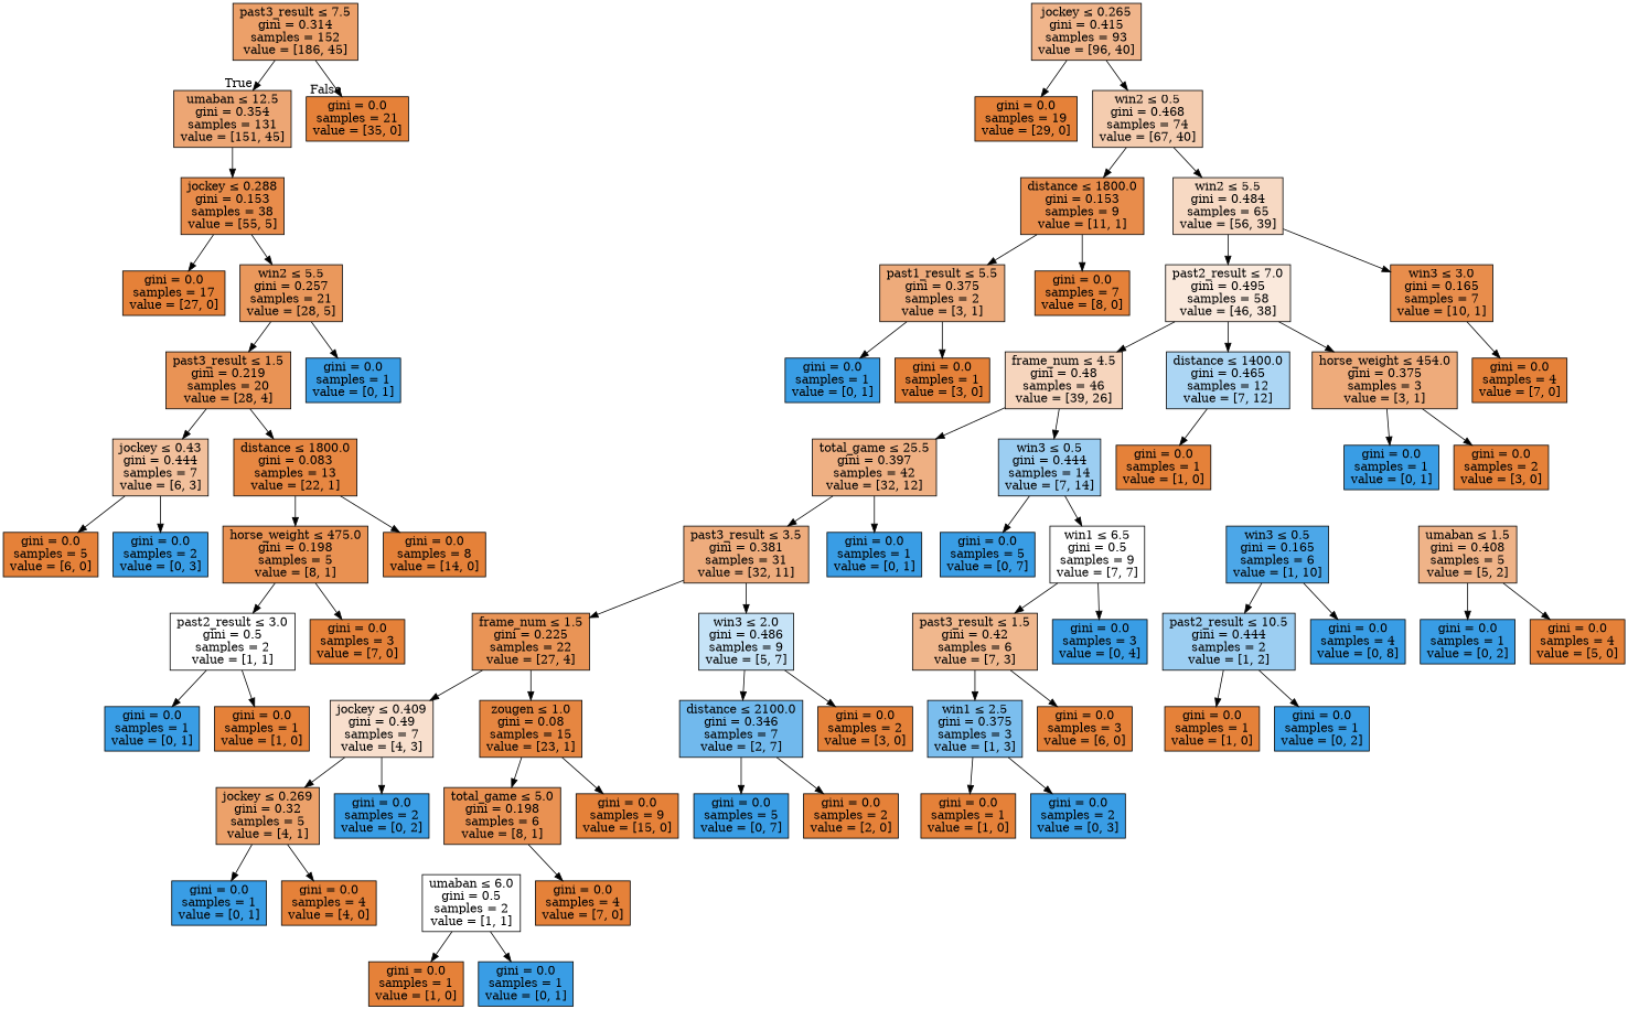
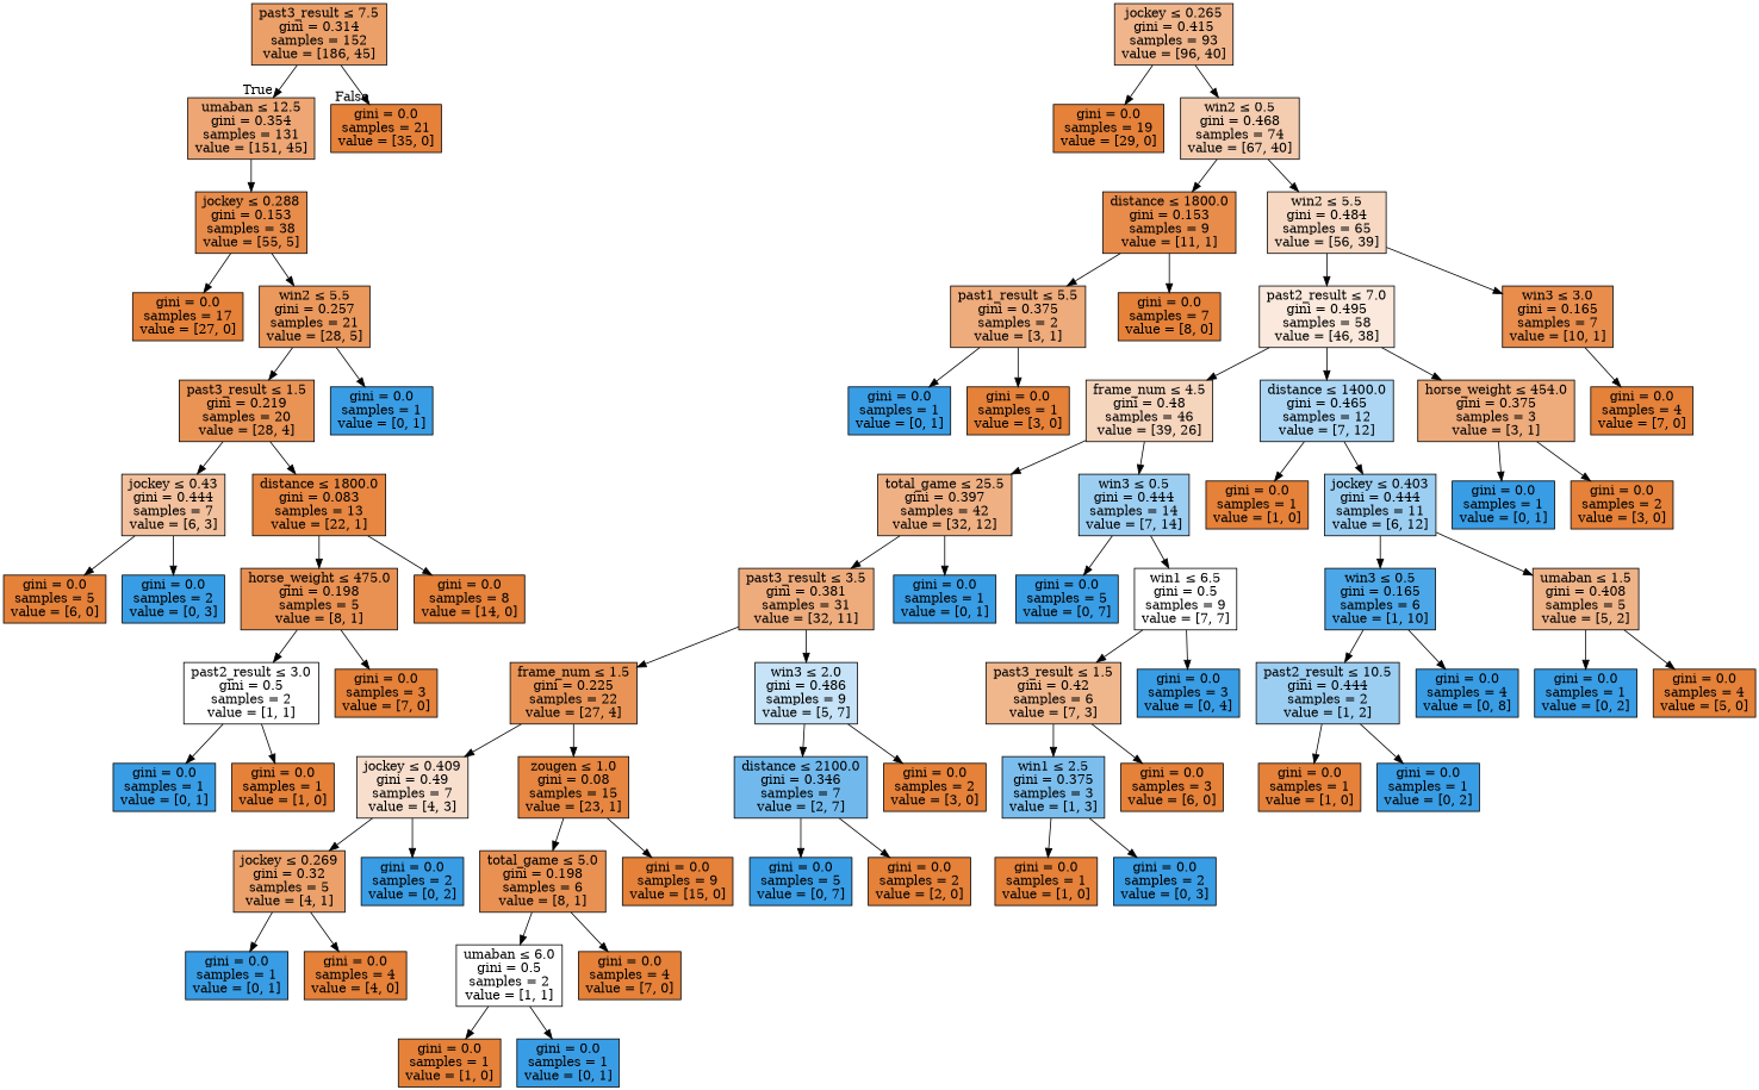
  digraph {
    node [color=black fillcolor="#e58139ff" shape=box style=filled]
    n1 [fillcolor="#e58139c1" label=<past3_result &le; 7.5<br/>gini = 0.314<br/>samples = 152<br/>value = [186, 45]>]
    n2 [fillcolor="#e58139b3" label=<umaban &le; 12.5<br/>gini = 0.354<br/>samples = 131<br/>value = [151, 45]>]
    n3 [label=<gini = 0.0<br/>samples = 21<br/>value = [35, 0]>]
    n4 [fillcolor="#e58139e8" label=<jockey &le; 0.288<br/>gini = 0.153<br/>samples = 38<br/>value = [55, 5]>]
    n5 [fillcolor="#e5813995" label=<jockey &le; 0.265<br/>gini = 0.415<br/>samples = 93<br/>value = [96, 40]>]
    n6 [label=<gini = 0.0<br/>samples = 19<br/>value = [29, 0]>]
    n7 [fillcolor="#e5813967" label=<win2 &le; 0.5<br/>gini = 0.468<br/>samples = 74<br/>value = [67, 40]>]
    n8 [label=<gini = 0.0<br/>samples = 17<br/>value = [27, 0]>]
    n9 [fillcolor="#e58139d1" label=<win2 &le; 5.5<br/>gini = 0.257<br/>samples = 21<br/>value = [28, 5]>]
    n10 [fillcolor="#e58139e8" label=<distance &le; 1800.0<br/>gini = 0.153<br/>samples = 9<br/>value = [11, 1]>]
    n11 [fillcolor="#e581394d" label=<win2 &le; 5.5<br/>gini = 0.484<br/>samples = 65<br/>value = [56, 39]>]
    n12 [fillcolor="#e58139aa" label=<past1_result &le; 5.5<br/>gini = 0.375<br/>samples = 2<br/>value = [3, 1]>]
    n13 [label=<gini = 0.0<br/>samples = 7<br/>value = [8, 0]>]
    n14 [fillcolor="#e581392c" label=<past2_result &le; 7.0<br/>gini = 0.495<br/>samples = 58<br/>value = [46, 38]>]
    n15 [fillcolor="#e58139e6" label=<win3 &le; 3.0<br/>gini = 0.165<br/>samples = 7<br/>value = [10, 1]>]
    n16 [fillcolor="#399de5ff" label=<gini = 0.0<br/>samples = 1<br/>value = [0, 1]>]
    n17 [label=<gini = 0.0<br/>samples = 1<br/>value = [3, 0]>]
    n18 [fillcolor="#e5813955" label=<frame_num &le; 4.5<br/>gini = 0.48<br/>samples = 46<br/>value = [39, 26]>]
    n19 [fillcolor="#399de56a" label=<distance &le; 1400.0<br/>gini = 0.465<br/>samples = 12<br/>value = [7, 12]>]
    n20 [fillcolor="#e58139aa" label=<horse_weight &le; 454.0<br/>gini = 0.375<br/>samples = 3<br/>value = [3, 1]>]
    n21 [label=<gini = 0.0<br/>samples = 4<br/>value = [7, 0]>]
    n22 [fillcolor="#e581399f" label=<total_game &le; 25.5<br/>gini = 0.397<br/>samples = 42<br/>value = [32, 12]>]
    n23 [fillcolor="#399de57f" label=<win3 &le; 0.5<br/>gini = 0.444<br/>samples = 14<br/>value = [7, 14]>]
    n24 [label=<gini = 0.0<br/>samples = 1<br/>value = [1, 0]>]
+   n25 [fillcolor="#399de57f" label=<jockey &le; 0.403<br/>gini = 0.444<br/>samples = 11<br/>value = [6, 12]>]
    n26 [fillcolor="#e58139a7" label=<past3_result &le; 3.5<br/>gini = 0.381<br/>samples = 31<br/>value = [32, 11]>]
    n27 [fillcolor="#399de5ff" label=<gini = 0.0<br/>samples = 1<br/>value = [0, 1]>]
    n28 [fillcolor="#399de5ff" label=<gini = 0.0<br/>samples = 5<br/>value = [0, 7]>]
    n29 [fillcolor="#e5813900" label=<win1 &le; 6.5<br/>gini = 0.5<br/>samples = 9<br/>value = [7, 7]>]
    n30 [fillcolor="#e58139d9" label=<frame_num &le; 1.5<br/>gini = 0.225<br/>samples = 22<br/>value = [27, 4]>]
    n31 [fillcolor="#399de549" label=<win3 &le; 2.0<br/>gini = 0.486<br/>samples = 9<br/>value = [5, 7]>]
    n32 [fillcolor="#e5813940" label=<jockey &le; 0.409<br/>gini = 0.49<br/>samples = 7<br/>value = [4, 3]>]
    n33 [fillcolor="#e58139f4" label=<zougen &le; 1.0<br/>gini = 0.08<br/>samples = 15<br/>value = [23, 1]>]
    n34 [fillcolor="#399de5b6" label=<distance &le; 2100.0<br/>gini = 0.346<br/>samples = 7<br/>value = [2, 7]>]
    n35 [label=<gini = 0.0<br/>samples = 2<br/>value = [3, 0]>]
    n36 [fillcolor="#e58139bf" label=<jockey &le; 0.269<br/>gini = 0.32<br/>samples = 5<br/>value = [4, 1]>]
    n37 [fillcolor="#399de5ff" label=<gini = 0.0<br/>samples = 2<br/>value = [0, 2]>]
    n38 [fillcolor="#e58139df" label=<total_game &le; 5.0<br/>gini = 0.198<br/>samples = 6<br/>value = [8, 1]>]
    n39 [label=<gini = 0.0<br/>samples = 9<br/>value = [15, 0]>]
    n40 [fillcolor="#399de5ff" label=<gini = 0.0<br/>samples = 1<br/>value = [0, 1]>]
    n41 [label=<gini = 0.0<br/>samples = 4<br/>value = [4, 0]>]
    n42 [fillcolor="#e5813900" label=<umaban &le; 6.0<br/>gini = 0.5<br/>samples = 2<br/>value = [1, 1]>]
    n43 [label=<gini = 0.0<br/>samples = 4<br/>value = [7, 0]>]
    n44 [label=<gini = 0.0<br/>samples = 1<br/>value = [1, 0]>]
    n45 [fillcolor="#399de5ff" label=<gini = 0.0<br/>samples = 1<br/>value = [0, 1]>]
    n46 [fillcolor="#399de5ff" label=<gini = 0.0<br/>samples = 5<br/>value = [0, 7]>]
    n47 [label=<gini = 0.0<br/>samples = 2<br/>value = [2, 0]>]
    n48 [fillcolor="#e5813992" label=<past3_result &le; 1.5<br/>gini = 0.42<br/>samples = 6<br/>value = [7, 3]>]
    n49 [fillcolor="#399de5ff" label=<gini = 0.0<br/>samples = 3<br/>value = [0, 4]>]
    n50 [fillcolor="#399de5aa" label=<win1 &le; 2.5<br/>gini = 0.375<br/>samples = 3<br/>value = [1, 3]>]
    n51 [label=<gini = 0.0<br/>samples = 3<br/>value = [6, 0]>]
    n52 [label=<gini = 0.0<br/>samples = 1<br/>value = [1, 0]>]
    n53 [fillcolor="#399de5ff" label=<gini = 0.0<br/>samples = 2<br/>value = [0, 3]>]
    n54 [fillcolor="#399de5e6" label=<win3 &le; 0.5<br/>gini = 0.165<br/>samples = 6<br/>value = [1, 10]>]
    n55 [fillcolor="#e5813999" label=<umaban &le; 1.5<br/>gini = 0.408<br/>samples = 5<br/>value = [5, 2]>]
    n56 [fillcolor="#399de57f" label=<past2_result &le; 10.5<br/>gini = 0.444<br/>samples = 2<br/>value = [1, 2]>]
    n57 [fillcolor="#399de5ff" label=<gini = 0.0<br/>samples = 4<br/>value = [0, 8]>]
    n58 [fillcolor="#399de5ff" label=<gini = 0.0<br/>samples = 1<br/>value = [0, 2]>]
    n59 [label=<gini = 0.0<br/>samples = 4<br/>value = [5, 0]>]
    n60 [label=<gini = 0.0<br/>samples = 1<br/>value = [1, 0]>]
    n61 [fillcolor="#399de5ff" label=<gini = 0.0<br/>samples = 1<br/>value = [0, 2]>]
    n62 [fillcolor="#399de5ff" label=<gini = 0.0<br/>samples = 1<br/>value = [0, 1]>]
    n63 [label=<gini = 0.0<br/>samples = 2<br/>value = [3, 0]>]
    n64 [fillcolor="#e58139db" label=<past3_result &le; 1.5<br/>gini = 0.219<br/>samples = 20<br/>value = [28, 4]>]
    n65 [fillcolor="#399de5ff" label=<gini = 0.0<br/>samples = 1<br/>value = [0, 1]>]
    n66 [fillcolor="#e581397f" label=<jockey &le; 0.43<br/>gini = 0.444<br/>samples = 7<br/>value = [6, 3]>]
    n67 [fillcolor="#e58139f3" label=<distance &le; 1800.0<br/>gini = 0.083<br/>samples = 13<br/>value = [22, 1]>]
    n68 [label=<gini = 0.0<br/>samples = 5<br/>value = [6, 0]>]
    n69 [fillcolor="#399de5ff" label=<gini = 0.0<br/>samples = 2<br/>value = [0, 3]>]
    n70 [fillcolor="#e58139df" label=<horse_weight &le; 475.0<br/>gini = 0.198<br/>samples = 5<br/>value = [8, 1]>]
    n71 [label=<gini = 0.0<br/>samples = 8<br/>value = [14, 0]>]
    n72 [fillcolor="#e5813900" label=<past2_result &le; 3.0<br/>gini = 0.5<br/>samples = 2<br/>value = [1, 1]>]
    n73 [label=<gini = 0.0<br/>samples = 3<br/>value = [7, 0]>]
    n74 [fillcolor="#399de5ff" label=<gini = 0.0<br/>samples = 1<br/>value = [0, 1]>]
    n75 [label=<gini = 0.0<br/>samples = 1<br/>value = [1, 0]>]
    n1 -> n2 [headlabel=True labelangle=45 labeldistance=2.5]
    n1 -> n3 [headlabel=False labelangle=-45 labeldistance=2.5]
    n2 -> n4
    n4 -> n8
    n4 -> n9
    n5 -> n6
    n5 -> n7
    n7 -> n10
    n7 -> n11
    n9 -> n64
    n9 -> n65
    n10 -> n12
    n10 -> n13
    n11 -> n14
    n11 -> n15
    n12 -> n16
    n12 -> n17
    n14 -> n18
    n14 -> n19
    n14 -> n20
    n15 -> n21
    n18 -> n22
    n18 -> n23
    n19 -> n24
+   n19 -> n25
    n20 -> n62
    n20 -> n63
    n22 -> n26
    n22 -> n27
    n23 -> n28
    n23 -> n29
+   n25 -> n54
+   n25 -> n55
    n26 -> n30
    n26 -> n31
    n29 -> n48
    n29 -> n49
    n30 -> n32
    n30 -> n33
    n31 -> n34
    n31 -> n35
    n32 -> n36
    n32 -> n37
    n33 -> n38
    n33 -> n39
    n34 -> n46
    n34 -> n47
    n36 -> n40
    n36 -> n41
+   n38 -> n42
    n38 -> n43
    n42 -> n44
    n42 -> n45
    n48 -> n50
    n48 -> n51
    n50 -> n52
    n50 -> n53
    n54 -> n56
    n54 -> n57
    n55 -> n58
    n55 -> n59
    n56 -> n60
    n56 -> n61
    n64 -> n66
    n64 -> n67
    n66 -> n68
    n66 -> n69
    n67 -> n70
    n67 -> n71
    n70 -> n72
    n70 -> n73
    n72 -> n74
    n72 -> n75
  }
